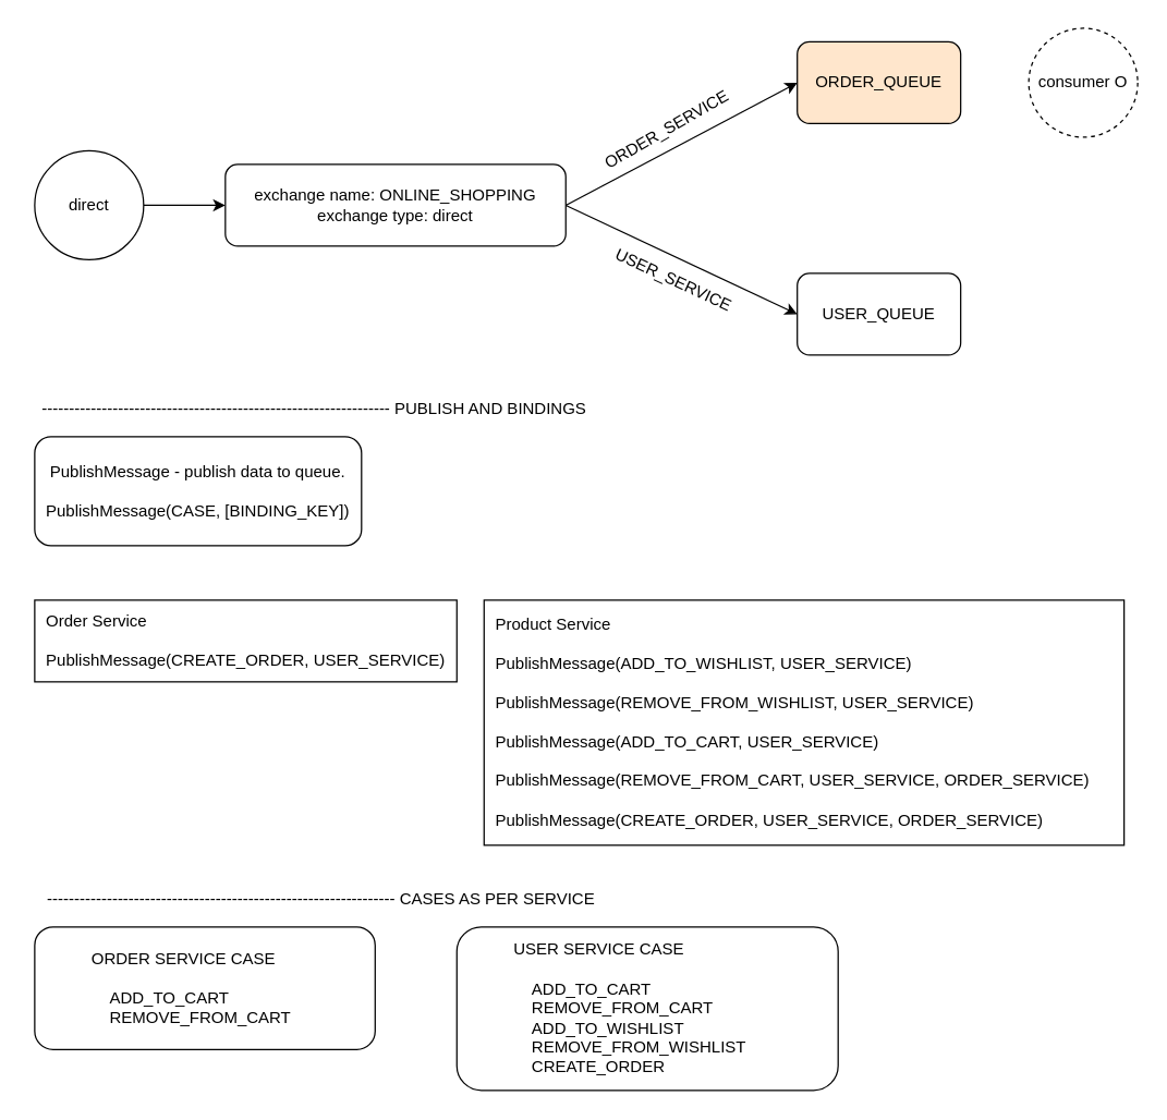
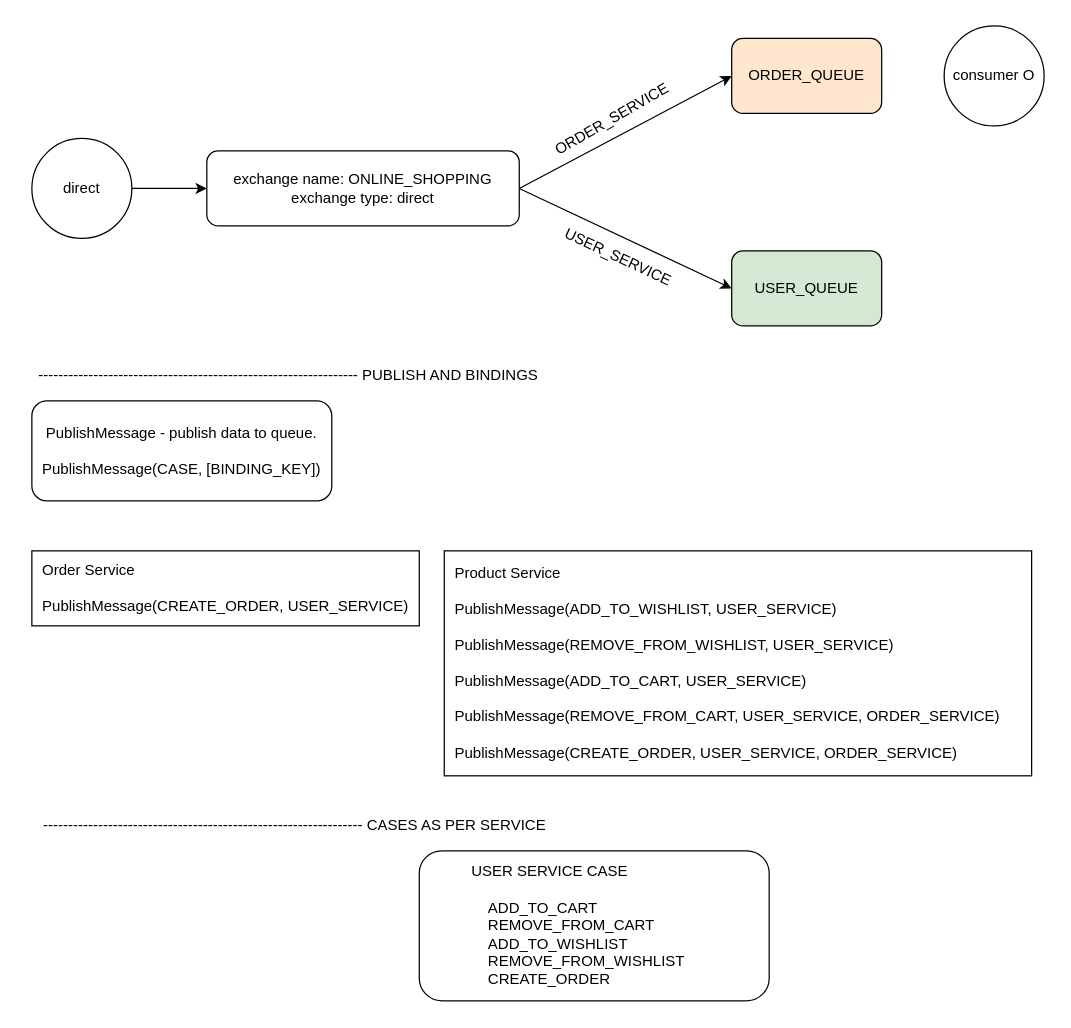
  <mxCell id="0" />
  <mxCell id="1" parent="0" />
  <mxCell id="2" style="edgeStyle=none;html=1;exitX=1;exitY=0.5;exitDx=0;exitDy=0;" parent="1" source="3" target="6" edge="1"><mxGeometry relative="1" as="geometry" /></mxCell>
  <mxCell id="3" value="direct" style="ellipse;whiteSpace=wrap;html=1;aspect=fixed;" parent="1" vertex="1"><mxGeometry x="25" y="110" width="80" height="80" as="geometry" /></mxCell>
  <mxCell id="4" style="edgeStyle=none;html=1;exitX=1;exitY=0.5;exitDx=0;exitDy=0;entryX=0;entryY=0.5;entryDx=0;entryDy=0;" parent="1" source="6" target="8" edge="1"><mxGeometry relative="1" as="geometry" /></mxCell>
  <mxCell id="5" style="edgeStyle=none;html=1;exitX=1;exitY=0.5;exitDx=0;exitDy=0;entryX=0;entryY=0.5;entryDx=0;entryDy=0;" parent="1" source="6" target="7" edge="1"><mxGeometry relative="1" as="geometry" /></mxCell>
  <mxCell id="6" value="exchange name: ONLINE_SHOPPING&lt;br&gt;exchange type: direct" style="rounded=1;whiteSpace=wrap;html=1;" parent="1" vertex="1"><mxGeometry x="165" y="120" width="250" height="60" as="geometry" /></mxCell>
  <mxCell id="7" value="ORDER_QUEUE" style="rounded=1;whiteSpace=wrap;html=1;fillColor=#ffe6cc;" parent="1" vertex="1"><mxGeometry x="585" y="30" width="120" height="60" as="geometry" /></mxCell>
- <mxCell id="8" value="USER_QUEUE" style="rounded=1;whiteSpace=wrap;html=1;" parent="1" vertex="1"><mxGeometry x="585" y="200" width="120" height="60" as="geometry" /></mxCell>
+ <mxCell id="8" value="USER_QUEUE" style="rounded=1;whiteSpace=wrap;html=1;fillColor=#d5e8d4;" parent="1" vertex="1"><mxGeometry x="585" y="200" width="120" height="60" as="geometry" /></mxCell>
  <mxCell id="9" value="ORDER_SERVICE" style="text;html=1;align=center;verticalAlign=middle;resizable=0;points=[];autosize=1;strokeColor=none;fillColor=none;rotation=-30;" parent="1" vertex="1"><mxGeometry x="424" y="80" width="130" height="30" as="geometry" /></mxCell>
  <mxCell id="10" value="USER_SERVICE" style="text;html=1;align=center;verticalAlign=middle;resizable=0;points=[];autosize=1;strokeColor=none;fillColor=none;rotation=25;" parent="1" vertex="1"><mxGeometry x="434" y="190" width="120" height="30" as="geometry" /></mxCell>
- <mxCell id="11" value="consumer O" style="ellipse;whiteSpace=wrap;html=1;aspect=fixed;dashed=1;" parent="1" vertex="1"><mxGeometry x="755" y="20" width="80" height="80" as="geometry" /></mxCell>
+ <mxCell id="11" value="consumer O" style="ellipse;whiteSpace=wrap;html=1;aspect=fixed;" parent="1" vertex="1"><mxGeometry x="755" y="20" width="80" height="80" as="geometry" /></mxCell>
  <mxCell id="12" value="PublishMessage - publish data to queue.&lt;br&gt;&lt;br&gt;PublishMessage(CASE, [BINDING_KEY])" style="rounded=1;whiteSpace=wrap;html=1;" parent="1" vertex="1"><mxGeometry x="25" y="320" width="240" height="80" as="geometry" /></mxCell>
  <mxCell id="13" value="&amp;nbsp; Order Service&lt;br&gt;&lt;br&gt;&amp;nbsp; PublishMessage(CREATE_ORDER, USER_SERVICE)" style="rounded=0;whiteSpace=wrap;html=1;align=left;" parent="1" vertex="1"><mxGeometry x="25" y="440" width="310" height="60" as="geometry" /></mxCell>
  <mxCell id="14" value="&amp;nbsp; Product Service&lt;br&gt;&lt;br&gt;&amp;nbsp; PublishMessage(ADD_TO_WISHLIST,&amp;nbsp;USER_SERVICE)&lt;br&gt;&lt;br&gt;&amp;nbsp; PublishMessage(REMOVE_FROM_WISHLIST,&amp;nbsp;USER_SERVICE)&lt;br&gt;&lt;br&gt;&amp;nbsp; PublishMessage(ADD_TO_CART,&amp;nbsp;USER_SERVICE)&lt;br&gt;&lt;br&gt;&amp;nbsp; PublishMessage(REMOVE_FROM_CART,&amp;nbsp;USER_SERVICE, ORDER_SERVICE)&lt;br&gt;&lt;br&gt;&amp;nbsp; PublishMessage(CREATE_ORDER,&amp;nbsp;USER_SERVICE, ORDER_SERVICE)" style="rounded=0;whiteSpace=wrap;html=1;align=left;" parent="1" vertex="1"><mxGeometry x="355" y="440" width="470" height="180" as="geometry" /></mxCell>
  <mxCell id="15" value="&lt;blockquote style=&quot;border: none; margin: 0px 0px 0px 40px; padding: 0px;&quot;&gt;USER SERVICE CASE&lt;/blockquote&gt;&lt;br style=&quot;&quot;&gt;&lt;span style=&quot;&quot;&gt;&#09;&lt;/span&gt;&lt;span style=&quot;&quot;&gt;&#09;&lt;/span&gt;&lt;span style=&quot;&quot;&gt;&lt;span style=&quot;white-space: pre;&quot;&gt;&#09;&lt;/span&gt;&lt;span style=&quot;white-space: pre;&quot;&gt;&#09;&lt;/span&gt;ADD_TO_CART&lt;/span&gt;&lt;br style=&quot;&quot;&gt;&lt;span style=&quot;&quot;&gt;&#09;&lt;/span&gt;&lt;span style=&quot;&quot;&gt;&#09;&lt;/span&gt;&lt;span style=&quot;&quot;&gt;&lt;span style=&quot;white-space: pre;&quot;&gt;&#09;&lt;/span&gt;&lt;span style=&quot;white-space: pre;&quot;&gt;&#09;&lt;/span&gt;REMOVE_FROM_CART&lt;br&gt;&lt;span style=&quot;white-space: pre;&quot;&gt;&#09;&lt;/span&gt;&lt;span style=&quot;white-space: pre;&quot;&gt;&#09;&lt;/span&gt;ADD_TO_WISHLIST&lt;br&gt;&lt;span style=&quot;white-space: pre;&quot;&gt;&#09;&lt;/span&gt;&lt;span style=&quot;white-space: pre;&quot;&gt;&#09;&lt;/span&gt;REMOVE_FROM_WISHLIST&lt;br&gt;&lt;span style=&quot;white-space: pre;&quot;&gt;&#09;&lt;/span&gt;&lt;span style=&quot;white-space: pre;&quot;&gt;&#09;&lt;/span&gt;CREATE_ORDER&lt;br&gt;&lt;/span&gt;" style="rounded=1;whiteSpace=wrap;html=1;align=left;" parent="1" vertex="1"><mxGeometry x="335" y="680" width="280" height="120" as="geometry" /></mxCell>
- <mxCell id="16" value="&lt;blockquote style=&quot;margin: 0 0 0 40px; border: none; padding: 0px;&quot;&gt;ORDER SERVICE CASE&lt;/blockquote&gt;&lt;br&gt;&lt;span style=&quot;white-space: pre;&quot;&gt;&#09;&lt;/span&gt;&lt;span style=&quot;white-space: pre;&quot;&gt;&#09;&lt;/span&gt;ADD_TO_CART&lt;br&gt;&lt;span style=&quot;white-space: pre;&quot;&gt;&#09;&lt;/span&gt;&lt;span style=&quot;white-space: pre;&quot;&gt;&#09;&lt;/span&gt;REMOVE_FROM_CART" style="rounded=1;whiteSpace=wrap;html=1;align=left;" parent="1" vertex="1"><mxGeometry x="25" y="680" width="250" height="90" as="geometry" /></mxCell>
  <mxCell id="17" value="---------------------------------------------------------------- PUBLISH AND BINDINGS" style="text;html=1;align=center;verticalAlign=middle;resizable=0;points=[];autosize=1;strokeColor=none;fillColor=none;" parent="1" vertex="1"><mxGeometry x="20" y="285" width="420" height="30" as="geometry" /></mxCell>
  <mxCell id="18" value="---------------------------------------------------------------- CASES AS PER SERVICE" style="text;html=1;align=center;verticalAlign=middle;resizable=0;points=[];autosize=1;strokeColor=none;fillColor=none;" parent="1" vertex="1"><mxGeometry x="20" y="645" width="430" height="30" as="geometry" /></mxCell>
